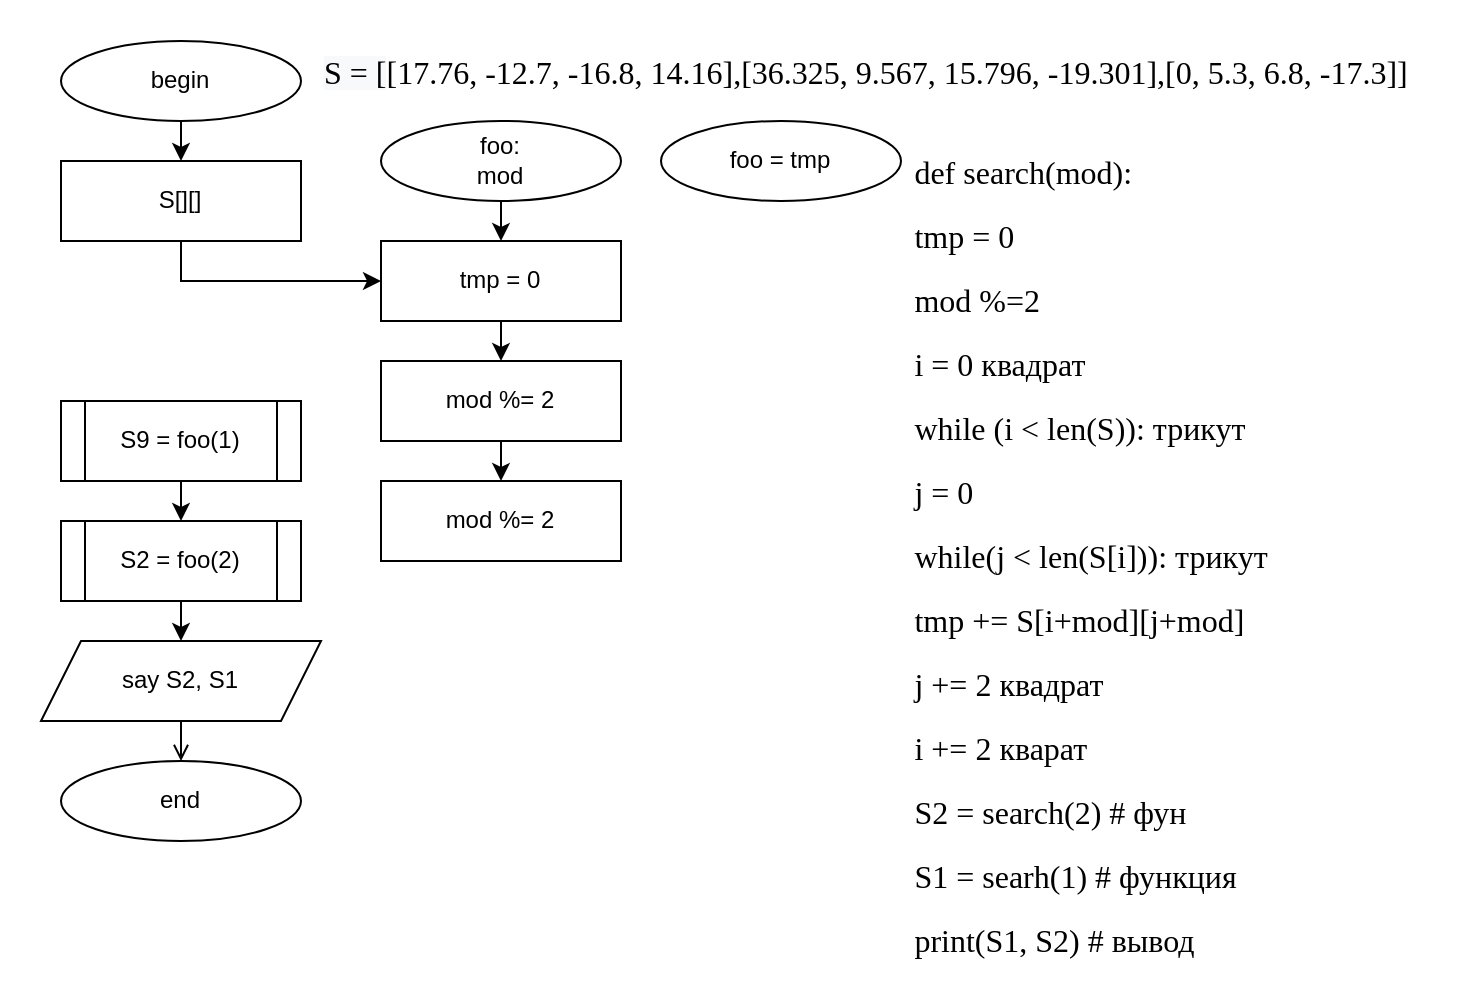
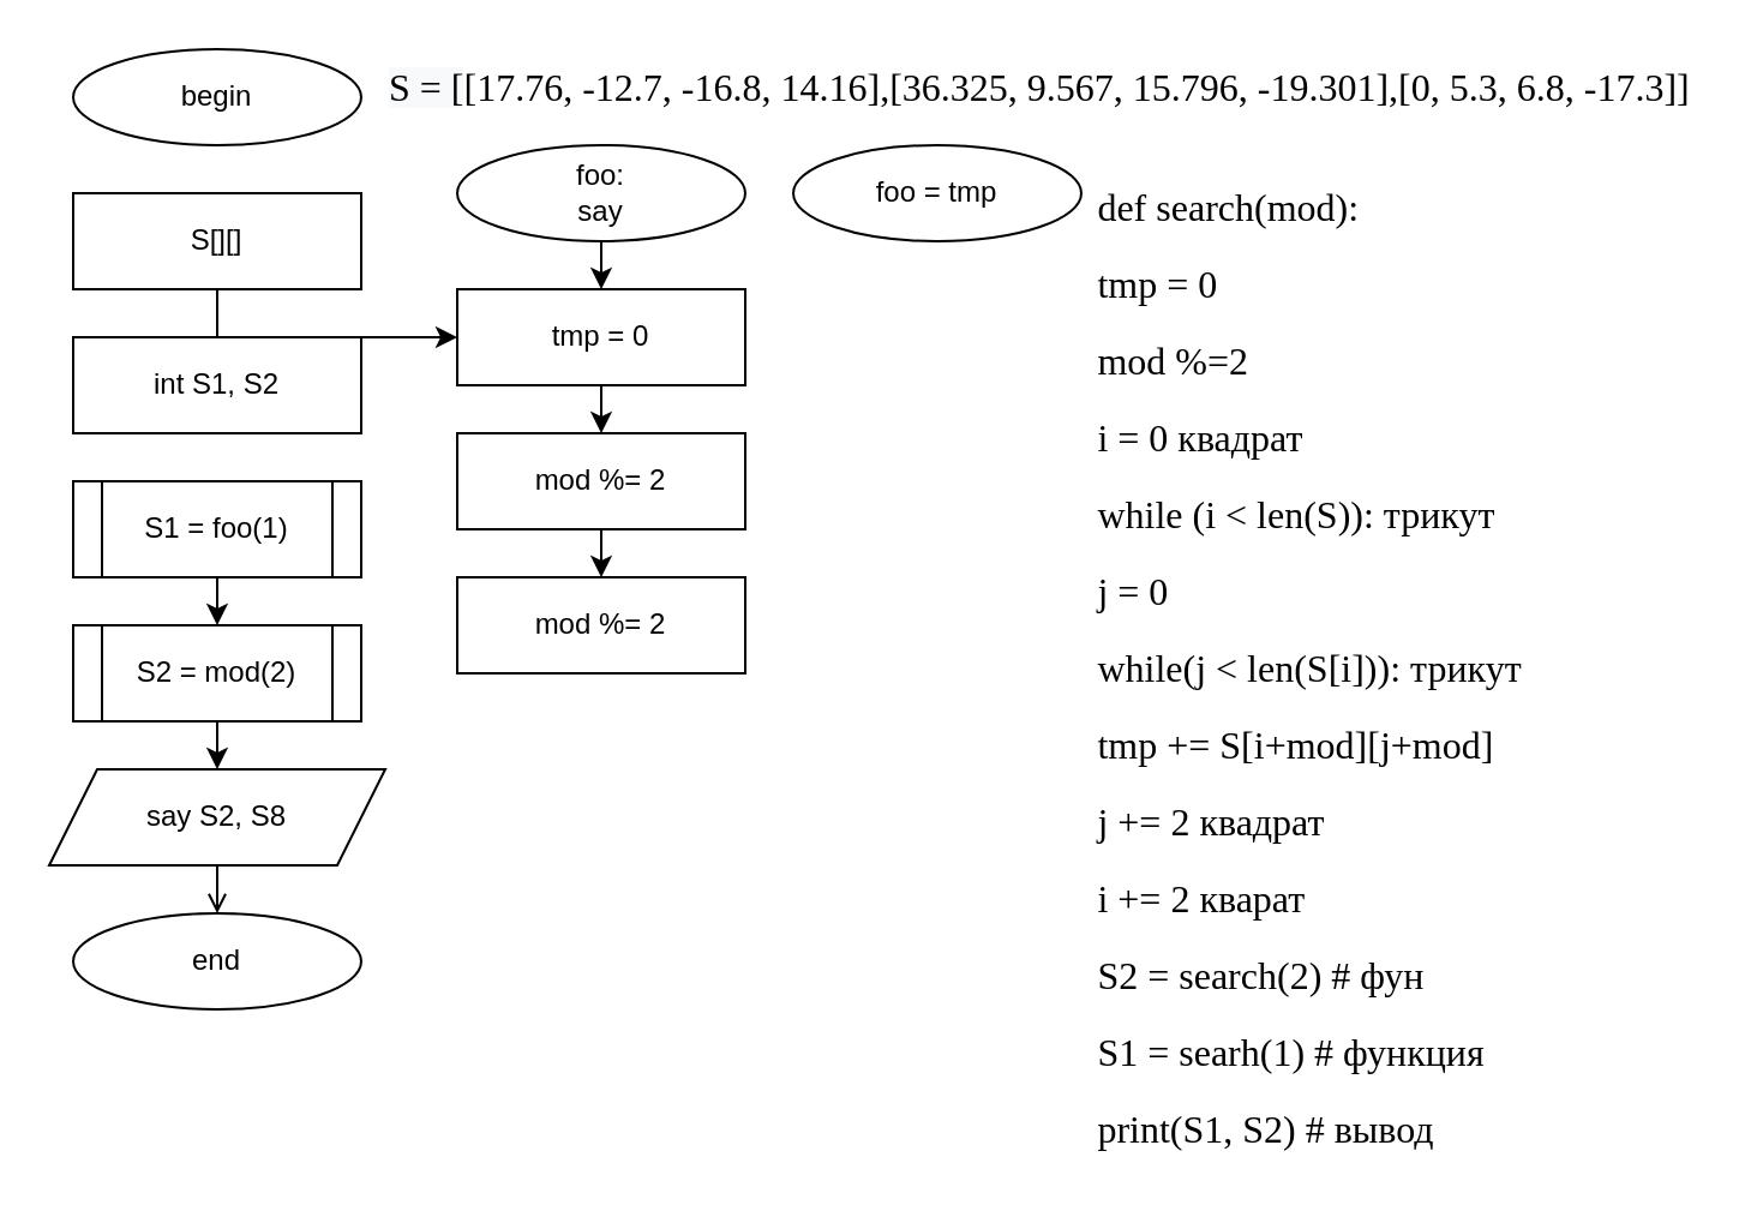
  <mxCell id="0" />
  <mxCell id="1" parent="0" />
  <mxCell id="2" value="&lt;p class=&quot;western&quot; align=&quot;left&quot; style=&quot;margin-bottom: 0cm ; direction: ltr ; line-height: 16px ; text-align: left ; background: transparent ; font-family: &amp;#34;liberation serif&amp;#34; , serif ; font-size: 12pt&quot;&gt;&lt;span style=&quot;background-color: transparent ; font-size: 12pt&quot;&gt;def search(mod):&lt;/span&gt;&lt;br&gt;&lt;/p&gt;&lt;p class=&quot;western&quot; align=&quot;left&quot; style=&quot;margin-bottom: 0cm ; direction: ltr ; line-height: 16px ; text-align: left ; background: transparent ; font-family: &amp;#34;liberation serif&amp;#34; , serif ; font-size: 12pt&quot;&gt;tmp = 0&lt;/p&gt;&lt;p class=&quot;western&quot; align=&quot;left&quot; style=&quot;margin-bottom: 0cm ; direction: ltr ; line-height: 16px ; text-align: left ; background: transparent ; font-family: &amp;#34;liberation serif&amp;#34; , serif ; font-size: 12pt&quot;&gt;mod %=2&lt;/p&gt;&lt;p class=&quot;western&quot; align=&quot;left&quot; style=&quot;margin-bottom: 0cm ; direction: ltr ; line-height: 16px ; text-align: left ; background: transparent ; font-family: &amp;#34;liberation serif&amp;#34; , serif ; font-size: 12pt&quot;&gt;i = 0 квадрат&lt;/p&gt;&lt;p class=&quot;western&quot; align=&quot;left&quot; style=&quot;margin-bottom: 0cm ; direction: ltr ; line-height: 16px ; text-align: left ; background: transparent ; font-family: &amp;#34;liberation serif&amp;#34; , serif ; font-size: 12pt&quot;&gt;while (i &amp;lt; len(S)): трикут&lt;/p&gt;&lt;p class=&quot;western&quot; align=&quot;left&quot; style=&quot;margin-bottom: 0cm ; direction: ltr ; line-height: 16px ; text-align: left ; background: transparent ; font-family: &amp;#34;liberation serif&amp;#34; , serif ; font-size: 12pt&quot;&gt;j = 0&lt;/p&gt;&lt;p class=&quot;western&quot; align=&quot;left&quot; style=&quot;margin-bottom: 0cm ; direction: ltr ; line-height: 16px ; text-align: left ; background: transparent ; font-family: &amp;#34;liberation serif&amp;#34; , serif ; font-size: 12pt&quot;&gt;while(j &amp;lt; len(S[i])): трикут&lt;/p&gt;&lt;p class=&quot;western&quot; align=&quot;left&quot; style=&quot;margin-bottom: 0cm ; direction: ltr ; line-height: 16px ; text-align: left ; background: transparent ; font-family: &amp;#34;liberation serif&amp;#34; , serif ; font-size: 12pt&quot;&gt;tmp += S[i+mod][j+mod]&lt;/p&gt;&lt;p class=&quot;western&quot; align=&quot;left&quot; style=&quot;margin-bottom: 0cm ; direction: ltr ; line-height: 16px ; text-align: left ; background: transparent ; font-family: &amp;#34;liberation serif&amp;#34; , serif ; font-size: 12pt&quot;&gt;j += 2 квадрат&lt;/p&gt;&lt;p class=&quot;western&quot; align=&quot;left&quot; style=&quot;margin-bottom: 0cm ; direction: ltr ; line-height: 16px ; text-align: left ; background: transparent ; font-family: &amp;#34;liberation serif&amp;#34; , serif ; font-size: 12pt&quot;&gt;i += 2 кварат&lt;/p&gt;&lt;p class=&quot;western&quot; align=&quot;left&quot; style=&quot;margin-bottom: 0cm ; direction: ltr ; line-height: 16px ; text-align: left ; background: transparent ; font-family: &amp;#34;liberation serif&amp;#34; , serif ; font-size: 12pt&quot;&gt;S2 = search(2) # фун&lt;/p&gt;&lt;p class=&quot;western&quot; align=&quot;left&quot; style=&quot;margin-bottom: 0cm ; direction: ltr ; line-height: 16px ; text-align: left ; background: transparent ; font-family: &amp;#34;liberation serif&amp;#34; , serif ; font-size: 12pt&quot;&gt;S1 = searh(1) # функция&lt;/p&gt;&lt;p class=&quot;western&quot; align=&quot;left&quot; style=&quot;margin-bottom: 0cm ; direction: ltr ; line-height: 16px ; text-align: left ; background: transparent ; font-family: &amp;#34;liberation serif&amp;#34; , serif ; font-size: 12pt&quot;&gt;print(S1, S2) # вывод&lt;/p&gt;" style="text;html=1;align=center;verticalAlign=middle;resizable=0;points=[];autosize=1;" vertex="1" parent="1"><mxGeometry x="450" y="60" width="190" height="420" as="geometry" /></mxCell>
- <mxCell id="3" style="edgeStyle=orthogonalEdgeStyle;rounded=0;orthogonalLoop=1;jettySize=auto;html=1;exitX=0.5;exitY=1;exitDx=0;exitDy=0;entryX=0.5;entryY=0;entryDx=0;entryDy=0;" edge="1" parent="1" source="4" target="6"><mxGeometry relative="1" as="geometry" /></mxCell>
  <mxCell id="4" value="begin" style="ellipse;whiteSpace=wrap;html=1;" vertex="1" parent="1"><mxGeometry x="30" width="120" height="40" as="geometry" y="20" /></mxCell>
  <mxCell id="5" style="edgeStyle=orthogonalEdgeStyle;rounded=0;orthogonalLoop=1;jettySize=auto;html=1;exitX=0.5;exitY=1;exitDx=0;exitDy=0;" edge="1" parent="1" source="6" target="20"><mxGeometry relative="1" as="geometry" /></mxCell>
  <mxCell id="6" value="S[][]" style="rounded=0;whiteSpace=wrap;html=1;" vertex="1" parent="1"><mxGeometry x="30" y="80" width="120" height="40" as="geometry" /></mxCell>
  <mxCell id="7" value="&lt;meta charset=&quot;utf-8&quot;&gt;&lt;span style=&quot;color: rgb(0, 0, 0); font-family: &amp;quot;liberation serif&amp;quot;, serif; font-size: 16px; font-style: normal; font-weight: 400; letter-spacing: normal; text-align: left; text-indent: 0px; text-transform: none; word-spacing: 0px; background-color: rgb(248, 249, 250); display: inline; float: none;&quot;&gt;S = [&lt;/span&gt;&lt;span style=&quot;color: rgb(0, 0, 0); font-family: &amp;quot;liberation serif&amp;quot;, serif; font-size: 12pt; font-style: normal; font-weight: 400; letter-spacing: normal; text-align: left; text-indent: 0px; text-transform: none; word-spacing: 0px; background-color: transparent;&quot;&gt;[17.76, -12.7, -16.8, 14.16],&lt;/span&gt;&lt;span style=&quot;color: rgb(0, 0, 0); font-family: &amp;quot;liberation serif&amp;quot;, serif; font-size: 12pt; font-style: normal; font-weight: 400; letter-spacing: normal; text-align: left; text-indent: 0px; text-transform: none; word-spacing: 0px; background-color: transparent;&quot;&gt;[36.325, 9.567, 15.796, -19.301],&lt;/span&gt;&lt;span style=&quot;color: rgb(0, 0, 0); font-family: &amp;quot;liberation serif&amp;quot;, serif; font-size: 12pt; font-style: normal; font-weight: 400; letter-spacing: normal; text-align: left; text-indent: 0px; text-transform: none; word-spacing: 0px; background-color: transparent;&quot;&gt;[0, 5.3, 6.8, -17.3]]&lt;/span&gt;" style="text;whiteSpace=wrap;html=1;" vertex="1" parent="1"><mxGeometry x="160" width="550" height="50" as="geometry" y="20" /></mxCell>
+ <mxCell id="8" value="int S1, S2" style="rounded=0;whiteSpace=wrap;html=1;" vertex="1" parent="1"><mxGeometry x="30" y="140" width="120" height="40" as="geometry" /></mxCell>
  <mxCell id="9" style="edgeStyle=orthogonalEdgeStyle;rounded=0;orthogonalLoop=1;jettySize=auto;html=1;exitX=0.5;exitY=1;exitDx=0;exitDy=0;entryX=0.5;entryY=0;entryDx=0;entryDy=0;" edge="1" parent="1" source="10" target="12"><mxGeometry relative="1" as="geometry" /></mxCell>
- <mxCell id="10" value="S9 = foo(1)" style="shape=process;whiteSpace=wrap;html=1;backgroundOutline=1;" vertex="1" parent="1"><mxGeometry x="30" y="200" width="120" height="40" as="geometry" /></mxCell>
+ <mxCell id="10" value="S1 = foo(1)" style="shape=process;whiteSpace=wrap;html=1;backgroundOutline=1;" vertex="1" parent="1"><mxGeometry x="30" y="200" width="120" height="40" as="geometry" /></mxCell>
  <mxCell id="11" style="edgeStyle=orthogonalEdgeStyle;rounded=0;orthogonalLoop=1;jettySize=auto;html=1;exitX=0.5;exitY=1;exitDx=0;exitDy=0;entryX=0.5;entryY=0;entryDx=0;entryDy=0;" edge="1" parent="1" source="12" target="14"><mxGeometry relative="1" as="geometry" /></mxCell>
- <mxCell id="12" value="S2 = foo(2)" style="shape=process;whiteSpace=wrap;html=1;backgroundOutline=1;" vertex="1" parent="1"><mxGeometry x="30" y="260" width="120" height="40" as="geometry" /></mxCell>
+ <mxCell id="12" value="S2 = mod(2)" style="shape=process;whiteSpace=wrap;html=1;backgroundOutline=1;" vertex="1" parent="1"><mxGeometry x="30" y="260" width="120" height="40" as="geometry" /></mxCell>
  <mxCell id="13" style="edgeStyle=orthogonalEdgeStyle;rounded=0;orthogonalLoop=1;jettySize=auto;html=1;exitX=0.5;exitY=1;exitDx=0;exitDy=0;entryX=0.5;entryY=0;entryDx=0;entryDy=0;endArrow=open;" edge="1" parent="1" source="14" target="18"><mxGeometry relative="1" as="geometry" /></mxCell>
- <mxCell id="14" value="say S2, S1" style="shape=parallelogram;perimeter=parallelogramPerimeter;whiteSpace=wrap;html=1;fixedSize=1;" vertex="1" parent="1"><mxGeometry x="20" y="320" width="140" height="40" as="geometry" /></mxCell>
+ <mxCell id="14" value="say S2, S8" style="shape=parallelogram;perimeter=parallelogramPerimeter;whiteSpace=wrap;html=1;fixedSize=1;" vertex="1" parent="1"><mxGeometry x="20" y="320" width="140" height="40" as="geometry" /></mxCell>
  <mxCell id="15" style="edgeStyle=orthogonalEdgeStyle;rounded=0;orthogonalLoop=1;jettySize=auto;html=1;exitX=0.5;exitY=1;exitDx=0;exitDy=0;entryX=0.5;entryY=0;entryDx=0;entryDy=0;" edge="1" parent="1" source="16" target="20"><mxGeometry relative="1" as="geometry" /></mxCell>
- <mxCell id="16" value="foo:&lt;br&gt;mod" style="ellipse;whiteSpace=wrap;html=1;" vertex="1" parent="1"><mxGeometry x="190" y="60" width="120" height="40" as="geometry" /></mxCell>
+ <mxCell id="16" value="foo:&lt;br&gt;say" style="ellipse;whiteSpace=wrap;html=1;" vertex="1" parent="1"><mxGeometry x="190" y="60" width="120" height="40" as="geometry" /></mxCell>
  <mxCell id="17" value="foo = tmp" style="ellipse;whiteSpace=wrap;html=1;" vertex="1" parent="1"><mxGeometry x="330" y="60" width="120" height="40" as="geometry" /></mxCell>
  <mxCell id="18" value="end" style="ellipse;whiteSpace=wrap;html=1;" vertex="1" parent="1"><mxGeometry x="30" y="380" width="120" height="40" as="geometry" /></mxCell>
  <mxCell id="19" style="edgeStyle=orthogonalEdgeStyle;rounded=0;orthogonalLoop=1;jettySize=auto;html=1;exitX=0.5;exitY=1;exitDx=0;exitDy=0;entryX=0.5;entryY=0;entryDx=0;entryDy=0;" edge="1" parent="1" source="20" target="22"><mxGeometry relative="1" as="geometry" /></mxCell>
  <mxCell id="20" value="tmp = 0" style="rounded=0;whiteSpace=wrap;html=1;" vertex="1" parent="1"><mxGeometry x="190" y="120" width="120" height="40" as="geometry" /></mxCell>
  <mxCell id="21" style="edgeStyle=orthogonalEdgeStyle;rounded=0;orthogonalLoop=1;jettySize=auto;html=1;exitX=0.5;exitY=1;exitDx=0;exitDy=0;entryX=0.5;entryY=0;entryDx=0;entryDy=0;" edge="1" parent="1" source="22" target="23"><mxGeometry relative="1" as="geometry" /></mxCell>
  <mxCell id="22" value="mod %= 2" style="rounded=0;whiteSpace=wrap;html=1;" vertex="1" parent="1"><mxGeometry x="190" y="180" width="120" height="40" as="geometry" /></mxCell>
  <mxCell id="23" value="mod %= 2" style="rounded=0;whiteSpace=wrap;html=1;" vertex="1" parent="1"><mxGeometry x="190" y="240" width="120" height="40" as="geometry" /></mxCell>
